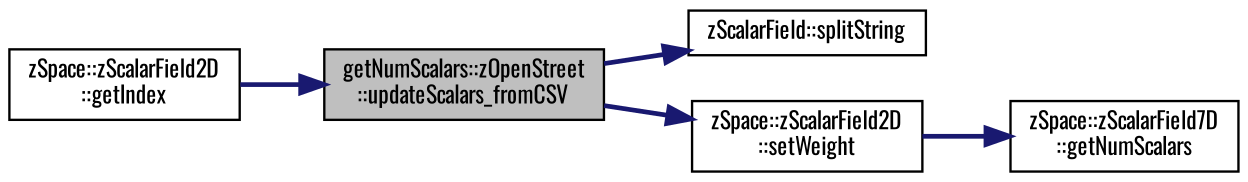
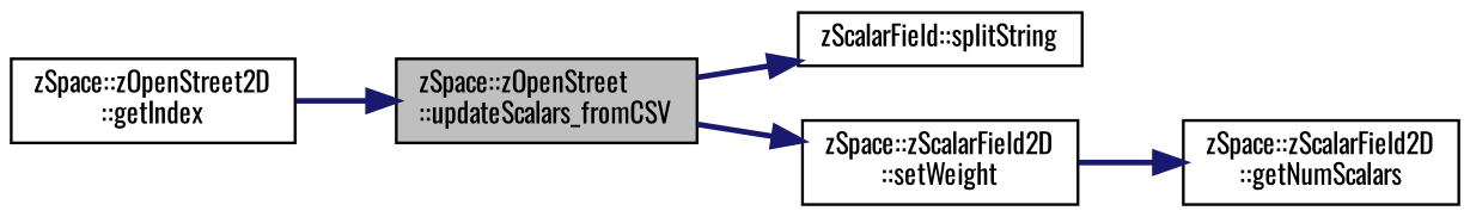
  digraph {
    fontname=Oswald
    rankdir=LR
    node [color=black fillcolor=white fontname=Oswald fontsize=10 shape=record style=filled]
    edge [color=midnightblue fontname=Oswald fontsize=10 labelfontname=Helvetica labelfontsize=10 style=bold]
-   n1 [fillcolor=grey75 fontcolor=black height=0.2 label="getNumScalars::zOpenStreet\l::updateScalars_fromCSV" width=0.4]
+   n1 [fillcolor=grey75 fontcolor=black height=0.2 label="zSpace::zOpenStreet\l::updateScalars_fromCSV" width=0.4]
    n2 [height=0.2 label="zScalarField::splitString" width=0.4]
    n3 [height=0.2 label="zSpace::zScalarField2D\l::setWeight" width=0.4]
-   n4 [height=0.2 label="zSpace::zScalarField2D\l::getIndex" width=0.4]
-   n5 [height=0.2 label="zSpace::zScalarField7D\l::getNumScalars" width=0.4]
+   n4 [height=0.2 label="zSpace::zOpenStreet2D\l::getIndex" width=0.4]
+   n5 [height=0.2 label="zSpace::zScalarField2D\l::getNumScalars" width=0.4]
    n1 -> n2
    n1 -> n3
    n3 -> n5
    n4 -> n1
  }
